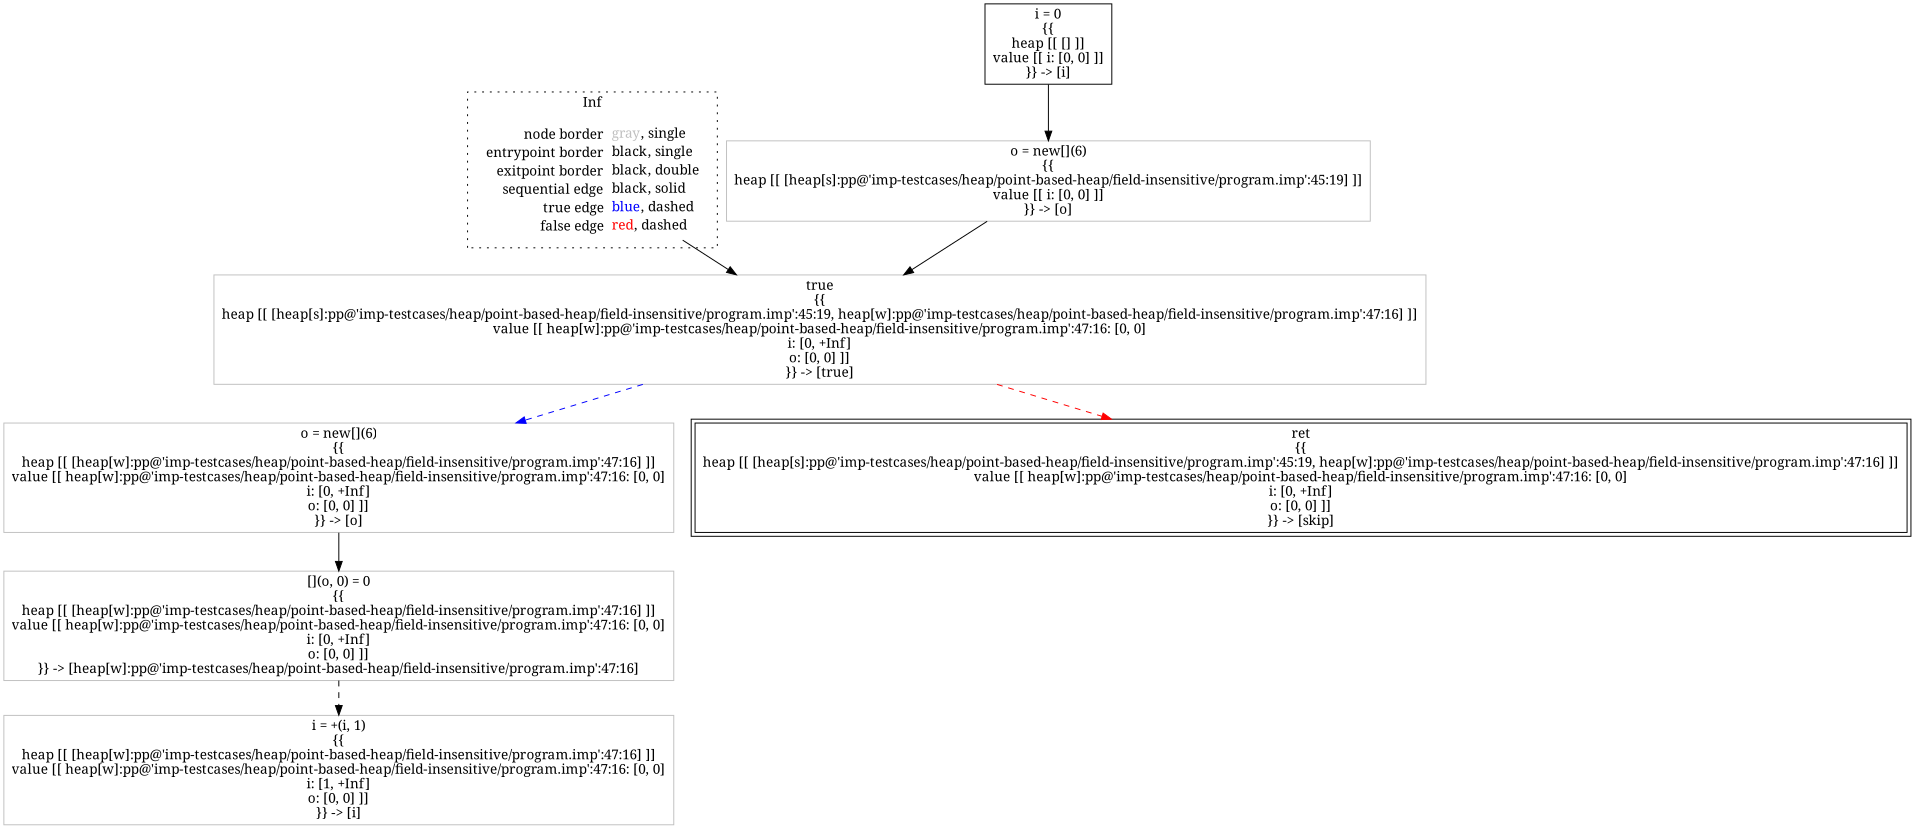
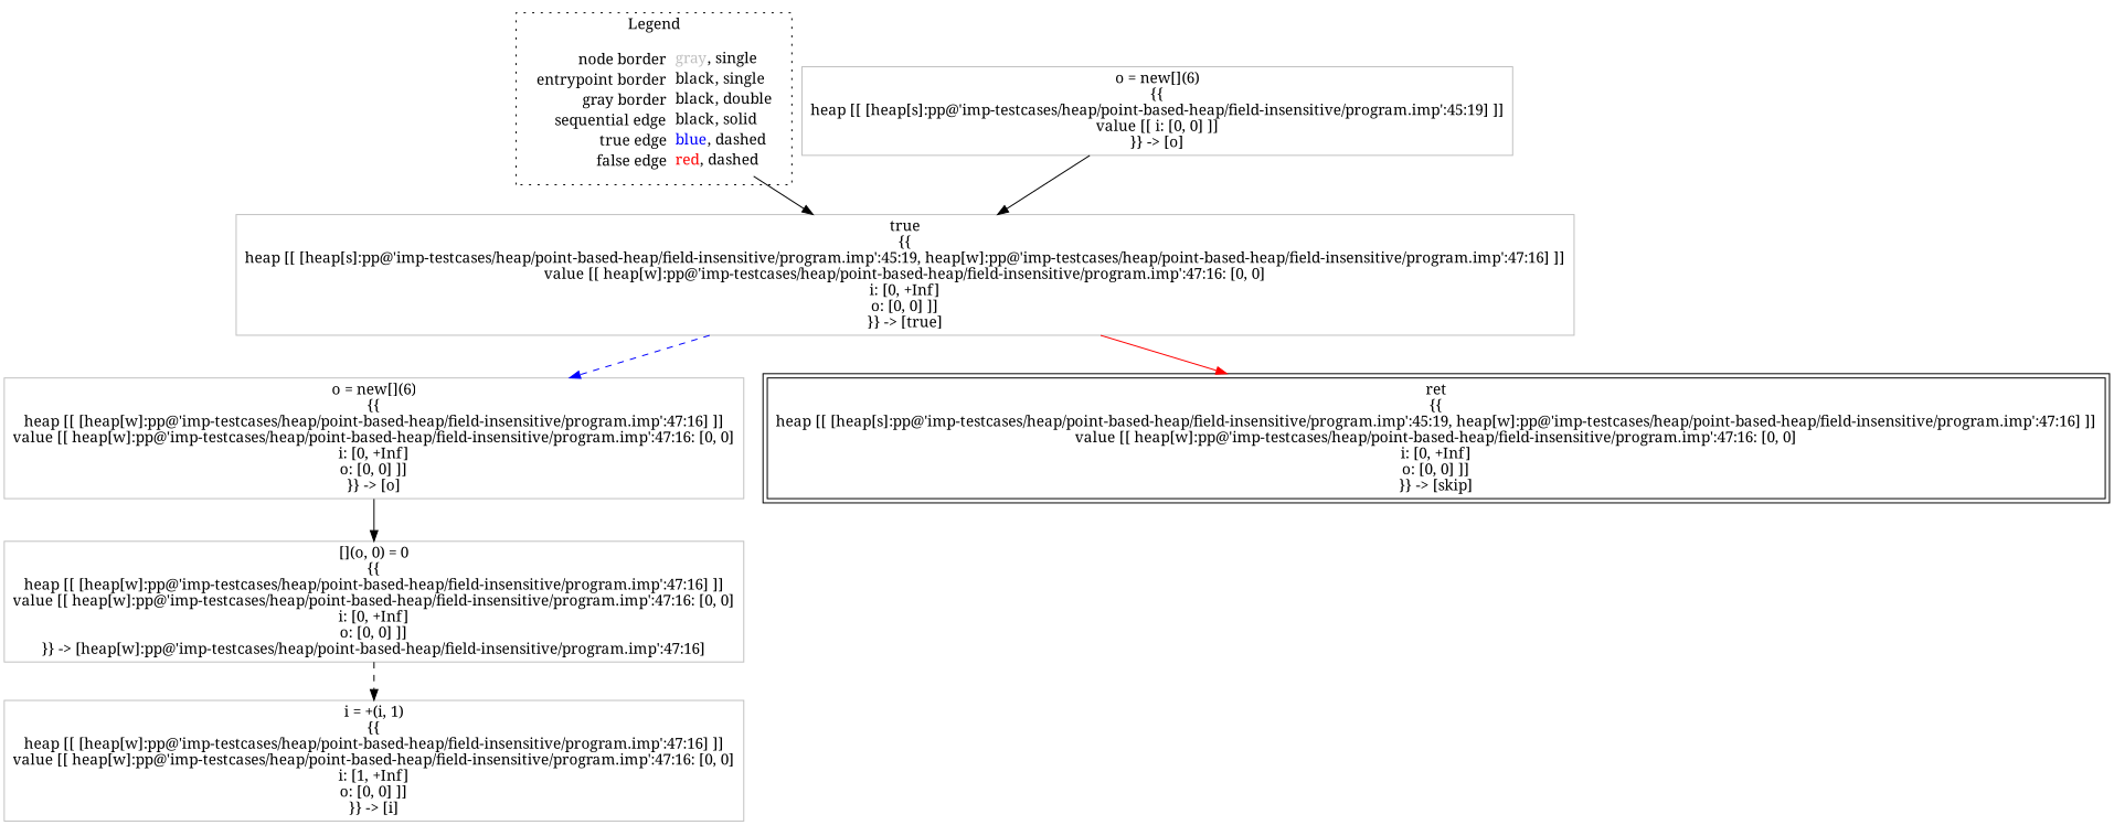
  digraph {
    fontname="Noto Serif"
    node [fontname="Noto Serif" shape=rect color=gray]
    edge [color=black fontname="Noto Serif"]
-   n1 [label=<<table border="0" cellpadding="2" cellspacing="0" cellborder="0"><tr><td align="right">node border&nbsp;</td><td align="left"><font color="gray">gray</font>, single</td></tr><tr><td align="right">entrypoint border&nbsp;</td><td align="left"><font color="black">black</font>, single</td></tr><tr><td align="right">exitpoint border&nbsp;</td><td align="left"><font color="black">black</font>, double</td></tr><tr><td align="right">sequential edge&nbsp;</td><td align="left"><font color="black">black</font>, solid</td></tr><tr><td align="right">true edge&nbsp;</td><td align="left"><font color="blue">blue</font>, dashed</td></tr><tr><td align="right">false edge&nbsp;</td><td align="left"><font color="red">red</font>, dashed</td></tr></table>> shape=plaintext color=""]
+   n1 [label=<<table border="0" cellpadding="2" cellspacing="0" cellborder="0"><tr><td align="right">node border&nbsp;</td><td align="left"><font color="gray">gray</font>, single</td></tr><tr><td align="right">entrypoint border&nbsp;</td><td align="left"><font color="black">black</font>, single</td></tr><tr><td align="right">gray border&nbsp;</td><td align="left"><font color="black">black</font>, double</td></tr><tr><td align="right">sequential edge&nbsp;</td><td align="left"><font color="black">black</font>, solid</td></tr><tr><td align="right">true edge&nbsp;</td><td align="left"><font color="blue">blue</font>, dashed</td></tr><tr><td align="right">false edge&nbsp;</td><td align="left"><font color="red">red</font>, dashed</td></tr></table>> shape=plaintext color=""]
    n2 [label=<true<BR/>{{<BR/>heap [[ [heap[s]:pp@'imp-testcases/heap/point-based-heap/field-insensitive/program.imp':45:19, heap[w]:pp@'imp-testcases/heap/point-based-heap/field-insensitive/program.imp':47:16] ]]<BR/>value [[ heap[w]:pp@'imp-testcases/heap/point-based-heap/field-insensitive/program.imp':47:16: [0, 0]<BR/>i: [0, +Inf]<BR/>o: [0, 0] ]]<BR/>}} -&gt; [true]>]
-   n3 [color=black label=<i = 0<BR/>{{<BR/>heap [[ [] ]]<BR/>value [[ i: [0, 0] ]]<BR/>}} -&gt; [i]>]
    n4 [label=<o = new[](6)<BR/>{{<BR/>heap [[ [heap[s]:pp@'imp-testcases/heap/point-based-heap/field-insensitive/program.imp':45:19] ]]<BR/>value [[ i: [0, 0] ]]<BR/>}} -&gt; [o]>]
    n5 [label=<o = new[](6)<BR/>{{<BR/>heap [[ [heap[w]:pp@'imp-testcases/heap/point-based-heap/field-insensitive/program.imp':47:16] ]]<BR/>value [[ heap[w]:pp@'imp-testcases/heap/point-based-heap/field-insensitive/program.imp':47:16: [0, 0]<BR/>i: [0, +Inf]<BR/>o: [0, 0] ]]<BR/>}} -&gt; [o]>]
    n6 [color=black label=<ret<BR/>{{<BR/>heap [[ [heap[s]:pp@'imp-testcases/heap/point-based-heap/field-insensitive/program.imp':45:19, heap[w]:pp@'imp-testcases/heap/point-based-heap/field-insensitive/program.imp':47:16] ]]<BR/>value [[ heap[w]:pp@'imp-testcases/heap/point-based-heap/field-insensitive/program.imp':47:16: [0, 0]<BR/>i: [0, +Inf]<BR/>o: [0, 0] ]]<BR/>}} -&gt; [skip]> peripheries=2]
    n7 [label=<[](o, 0) = 0<BR/>{{<BR/>heap [[ [heap[w]:pp@'imp-testcases/heap/point-based-heap/field-insensitive/program.imp':47:16] ]]<BR/>value [[ heap[w]:pp@'imp-testcases/heap/point-based-heap/field-insensitive/program.imp':47:16: [0, 0]<BR/>i: [0, +Inf]<BR/>o: [0, 0] ]]<BR/>}} -&gt; [heap[w]:pp@'imp-testcases/heap/point-based-heap/field-insensitive/program.imp':47:16]>]
    n8 [label=<i = +(i, 1)<BR/>{{<BR/>heap [[ [heap[w]:pp@'imp-testcases/heap/point-based-heap/field-insensitive/program.imp':47:16] ]]<BR/>value [[ heap[w]:pp@'imp-testcases/heap/point-based-heap/field-insensitive/program.imp':47:16: [0, 0]<BR/>i: [1, +Inf]<BR/>o: [0, 0] ]]<BR/>}} -&gt; [i]>]
    subgraph cluster_1 {
-     label=Inf
+     label=Legend
      style=dotted
      n1
    }
    n1 -> n2
    n2 -> n5 [color=blue style=dashed]
-   n2 -> n6 [color=red style=dashed]
-   n3 -> n4
+   n2 -> n6 [color=red style=solid]
    n4 -> n2
    n5 -> n7
    n7 -> n8 [style=dashed]
  }
